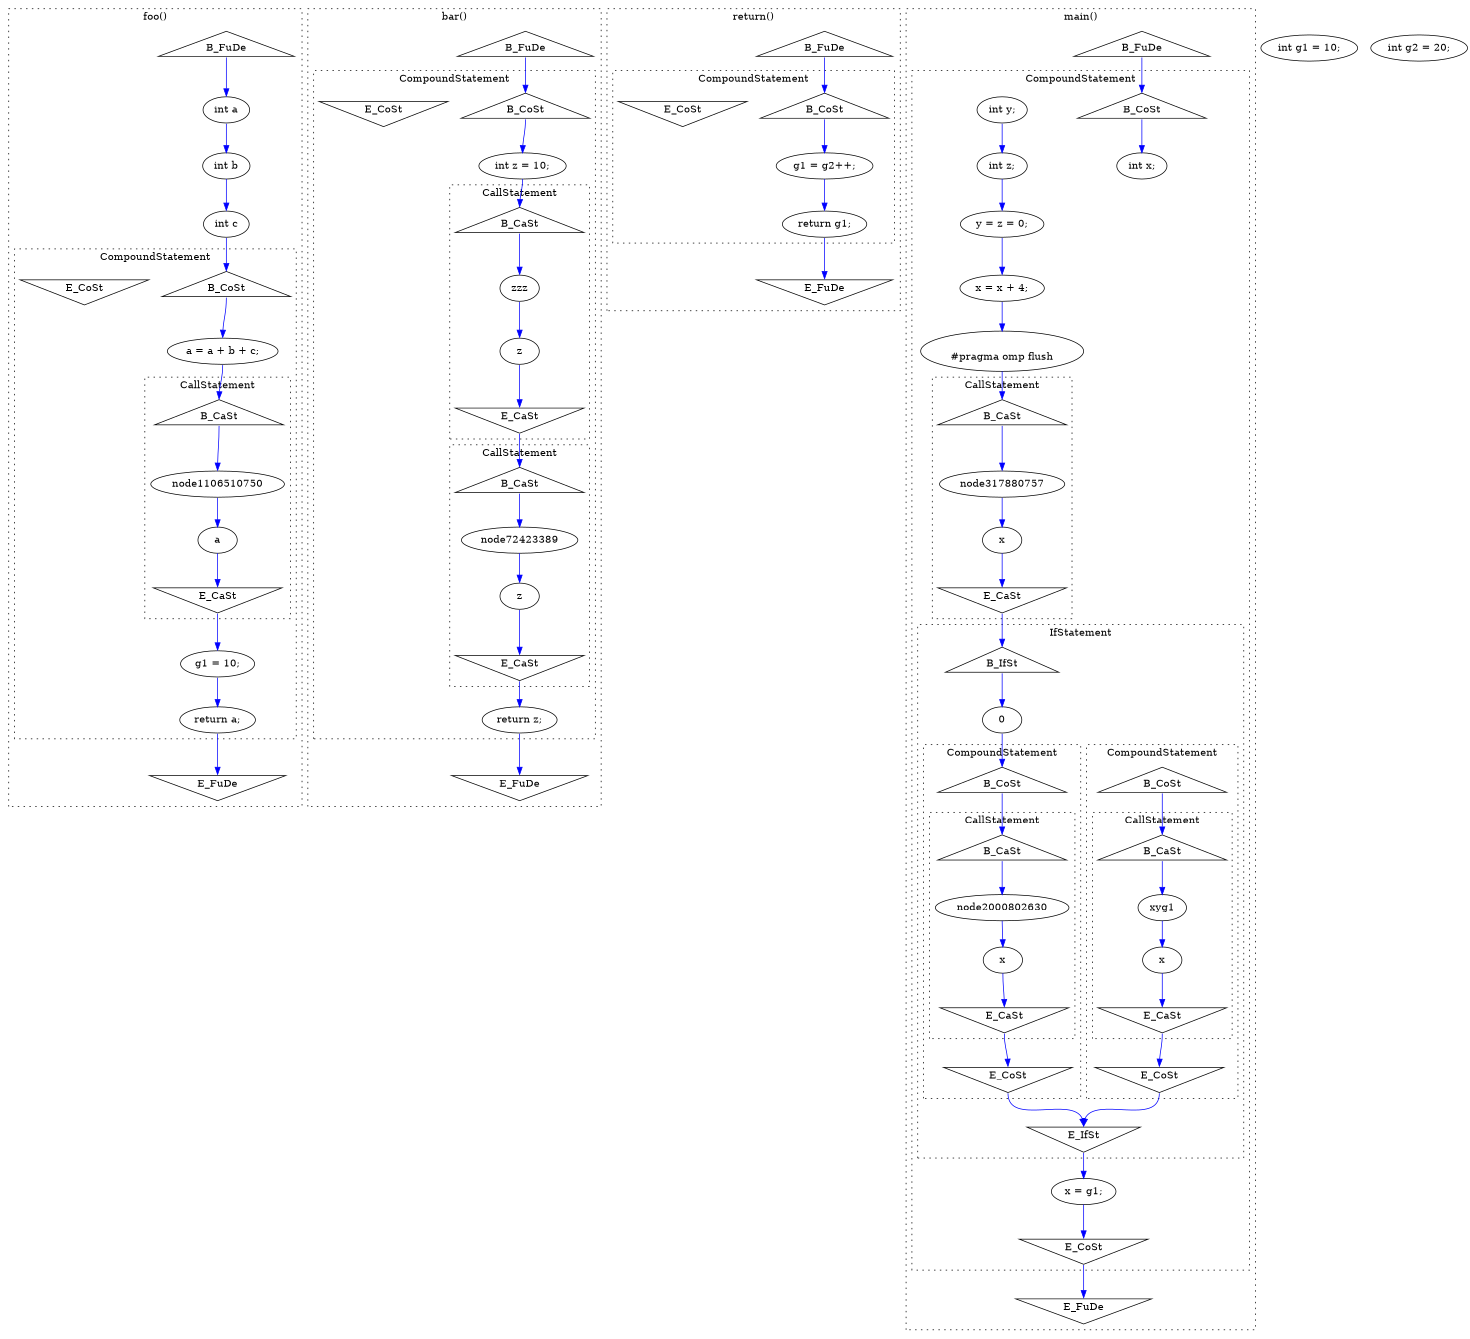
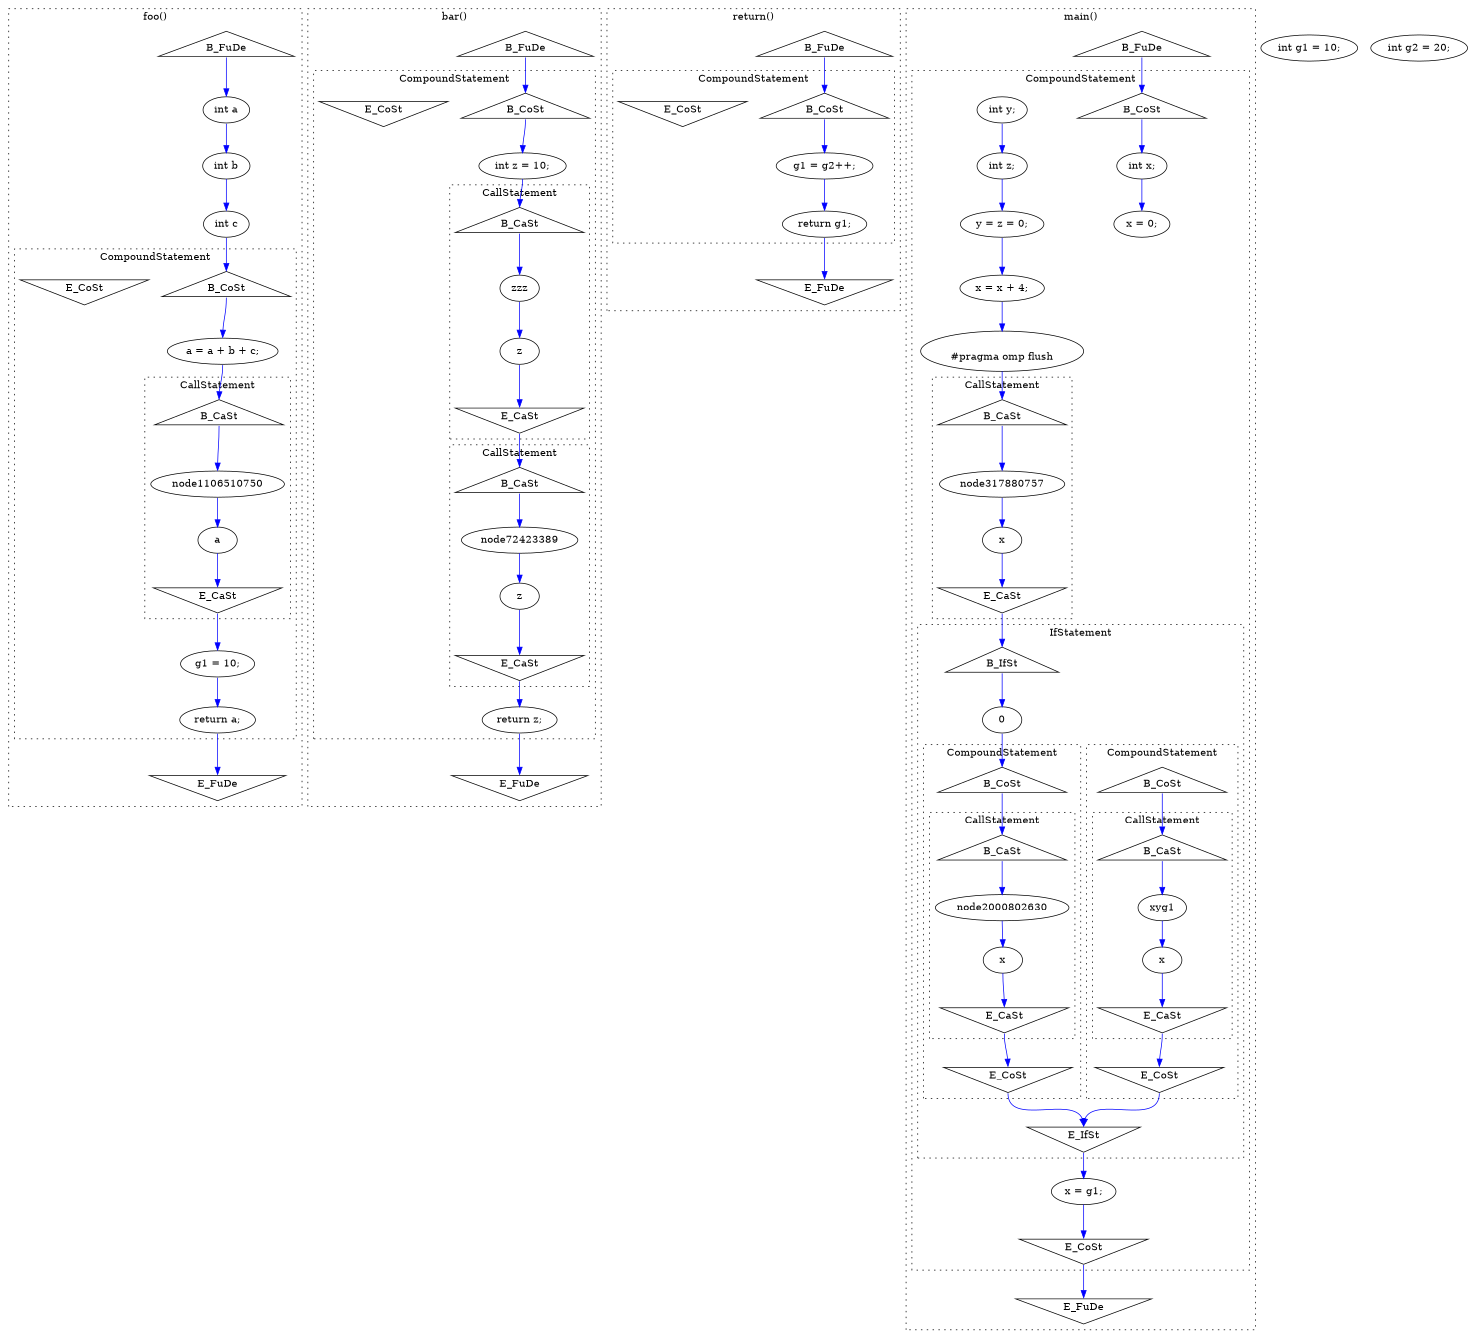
  digraph {
    compound=true
    edge [color=blue headport=n tailport=s weight=8]
    n1 [label=B_CaSt shape=triangle]
    n2 [label=E_CaSt shape=invtriangle]
    node1106510750
    n4 [label=a]
    n5 [label=B_CoSt shape=triangle]
    n6 [label=E_CoSt shape=invtriangle]
    n7 [label="a = a + b + c;"]
    n8 [label="g1 = 10;"]
    n9 [label="return a;"]
    n10 [label=B_FuDe shape=triangle]
    n11 [label=E_FuDe shape=invtriangle]
    n12 [label="int a"]
    n13 [label="int b"]
    n14 [label="int c"]
    n15 [label=B_CaSt shape=triangle]
    n16 [label=E_CaSt shape=invtriangle]
    n17 [label=zzz]
    n18 [label=z]
    n19 [label=B_CaSt shape=triangle]
    n20 [label=E_CaSt shape=invtriangle]
    node72423389
    n22 [label=z]
    n23 [label=B_CoSt shape=triangle]
    n24 [label=E_CoSt shape=invtriangle]
    n25 [label="int z = 10;"]
    n26 [label="return z;"]
    n27 [label=B_FuDe shape=triangle]
    n28 [label=E_FuDe shape=invtriangle]
    n29 [label=B_CoSt shape=triangle]
    n30 [label=E_CoSt shape=invtriangle]
    n31 [label="g1 = g2++;"]
    n32 [label="return g1;"]
    n33 [label=B_FuDe shape=triangle]
    n34 [label=E_FuDe shape=invtriangle]
    n35 [label=B_CaSt shape=triangle]
    n36 [label=E_CaSt shape=invtriangle]
    node317880757
    n38 [label=x]
    n39 [label=B_CaSt shape=triangle]
    n40 [label=E_CaSt shape=invtriangle]
    n41 [label=xyg1]
    n42 [label=x]
    n43 [label=B_CoSt shape=triangle]
    n44 [label=E_CoSt shape=invtriangle]
    n45 [label=B_CaSt shape=triangle]
    n46 [label=E_CaSt shape=invtriangle]
    node2000802630
    n48 [label=x]
    n49 [label=B_CoSt shape=triangle]
    n50 [label=E_CoSt shape=invtriangle]
    n51 [label=B_IfSt shape=triangle]
    n52 [label=E_IfSt shape=invtriangle]
    n53 [label=0]
    n54 [label=B_CoSt shape=triangle]
    n55 [label=E_CoSt shape=invtriangle]
    n56 [label="int x;"]
+   n57 [label="x = 0;"]
    n58 [label="int y;"]
    n59 [label="int z;"]
    n60 [label="y = z = 0;"]
    n61 [label="x = x + 4;"]
    n62 [label="\n#pragma omp flush\n"]
    n63 [label="x = g1;"]
    n64 [label=B_FuDe shape=triangle]
    n65 [label=E_FuDe shape=invtriangle]
    n66 [label="int g1 = 10;"]
    n67 [label="int g2 = 20;"]
    subgraph cluster_1 {
      label="foo()"
      style=dotted
      n10
      n11
      n12
      n13
      n14
      subgraph cluster_2 {
        label=CompoundStatement
        style=dotted
        n5
        n6
        n7
        n8
        n9
        subgraph cluster_3 {
          label=CallStatement
          style=dotted
          n1
          n2
          node1106510750
          n4
        }
      }
    }
    subgraph cluster_4 {
      label="bar()"
      style=dotted
      n27
      n28
      subgraph cluster_5 {
        label=CompoundStatement
        style=dotted
        n23
        n24
        n25
        n26
        subgraph cluster_6 {
          label=CallStatement
          style=dotted
          n15
          n16
          n17
          n18
        }
        subgraph cluster_7 {
          label=CallStatement
          style=dotted
          n19
          n20
          node72423389
          n22
        }
      }
    }
    subgraph cluster_8 {
      label="return()"
      style=dotted
      n33
      n34
      subgraph cluster_9 {
        label=CompoundStatement
        style=dotted
        n29
        n30
        n31
        n32
      }
    }
    subgraph cluster_10 {
      label="main()"
      style=dotted
      n64
      n65
      subgraph cluster_11 {
        label=CompoundStatement
        style=dotted
        n54
        n55
        n56
+       n57
        n58
        n59
        n60
        n61
        n62
        n63
        subgraph cluster_12 {
          label=CallStatement
          style=dotted
          n35
          n36
          node317880757
          n38
        }
        subgraph cluster_13 {
          label=IfStatement
          style=dotted
          n51
          n52
          n53
          subgraph cluster_14 {
            label=CompoundStatement
            style=dotted
            n43
            n44
            subgraph cluster_15 {
              label=CallStatement
              style=dotted
              n39
              n40
              n41
              n42
            }
          }
          subgraph cluster_16 {
            label=CompoundStatement
            style=dotted
            n49
            n50
            subgraph cluster_17 {
              label=CallStatement
              style=dotted
              n45
              n46
              node2000802630
              n48
            }
          }
        }
      }
    }
    n1 -> node1106510750
    n2 -> n8
    node1106510750 -> n4
    n4 -> n2
    n5 -> n7
    n7 -> n1
    n8 -> n9
    n9 -> n11
    n10 -> n12
    n12 -> n13
    n13 -> n14
    n14 -> n5
    n15 -> n17
    n16 -> n19 [weight=""]
    n17 -> n18
    n18 -> n16
    n19 -> node72423389
    n20 -> n26
    node72423389 -> n22
    n22 -> n20
    n23 -> n25
    n25 -> n15
    n26 -> n28
    n27 -> n23
    n29 -> n31
    n31 -> n32
    n32 -> n34
    n33 -> n29
    n35 -> node317880757
    n36 -> n51 [weight=""]
    node317880757 -> n38
    n38 -> n36
    n39 -> n41
    n40 -> n44
    n41 -> n42
    n42 -> n40
    n43 -> n39
    n44 -> n52
    n45 -> node2000802630
    n46 -> n50
    node2000802630 -> n48
    n48 -> n46
    n49 -> n45
    n50 -> n52
    n51 -> n53
    n52 -> n63
    n53 -> n49
    n54 -> n56
    n55 -> n65
+   n56 -> n57
    n58 -> n59
    n59 -> n60
    n60 -> n61
    n61 -> n62
    n62 -> n35
    n63 -> n55
    n64 -> n54
  }
